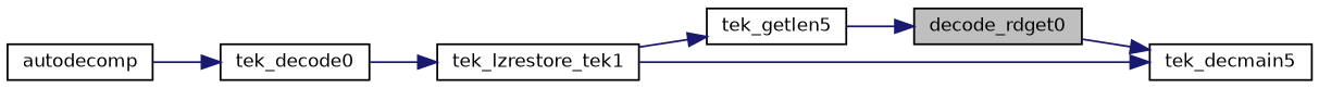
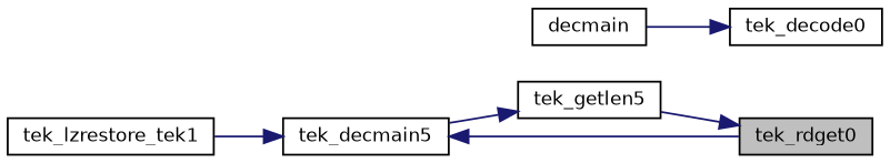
  digraph {
    rankdir=RL
    node [color=black fillcolor=white fontname=Helvetica fontsize=10 shape=record style=filled]
    edge [color=midnightblue dir=back fontname=Helvetica fontsize=10 labelfontname=Helvetica labelfontsize=10 style=solid]
-   n1 [fillcolor=grey75 fontcolor=black height=0.2 label=decode_rdget0 width=0.4]
+   n1 [fillcolor=grey75 fontcolor=black height=0.2 label=tek_rdget0 width=0.4]
    n2 [height=0.2 label=tek_getlen5 width=0.4]
    n3 [height=0.2 label=tek_decmain5 width=0.4]
    n4 [height=0.2 label=tek_lzrestore_tek1 width=0.4]
    n5 [height=0.2 label=tek_decode0 width=0.4]
-   n6 [height=0.2 label=autodecomp width=0.4]
+   n6 [height=0.2 label=decmain width=0.4]
    n1 -> n2
-   n2 -> n4
+   n2 -> n3
    n3 -> n1
    n3 -> n4
-   n4 -> n5
    n5 -> n6
  }
